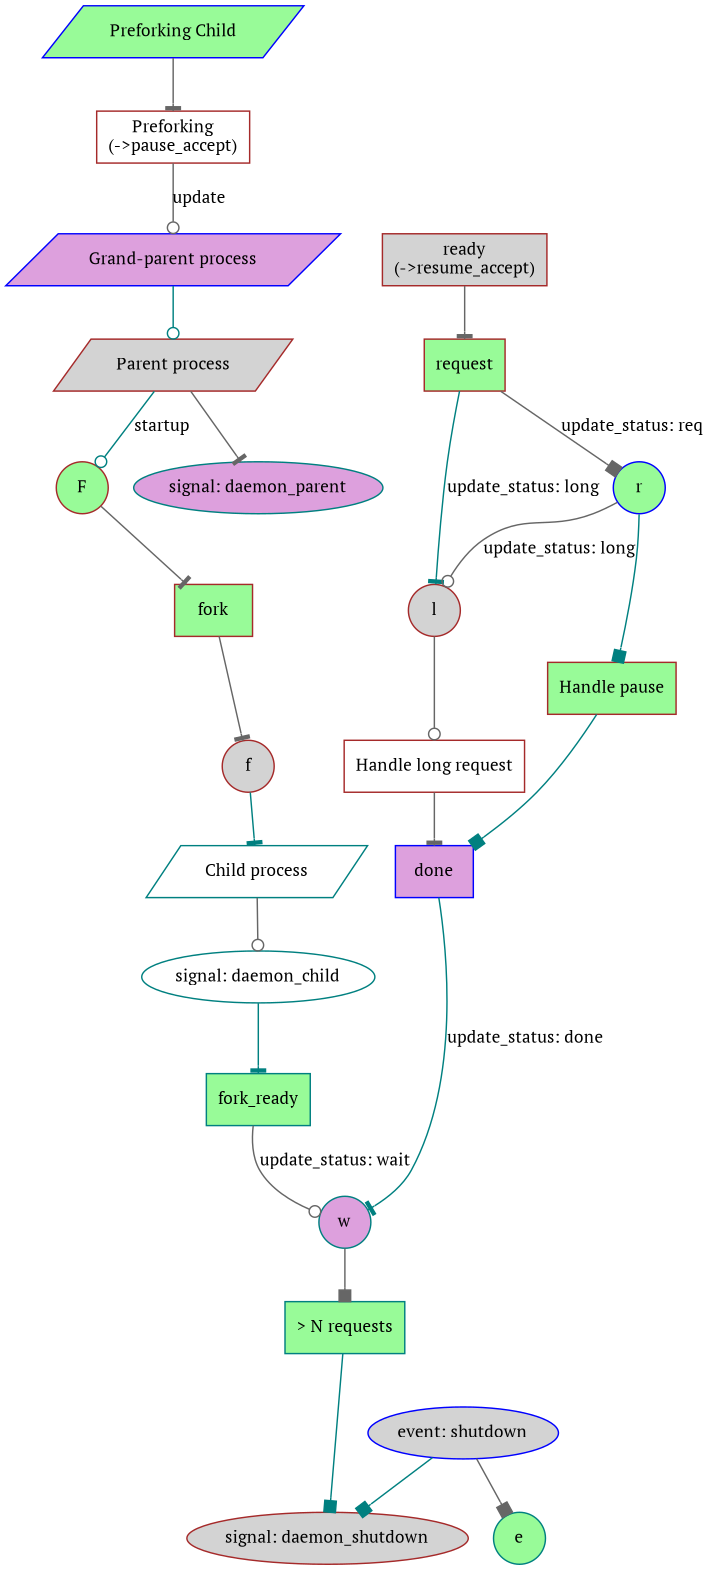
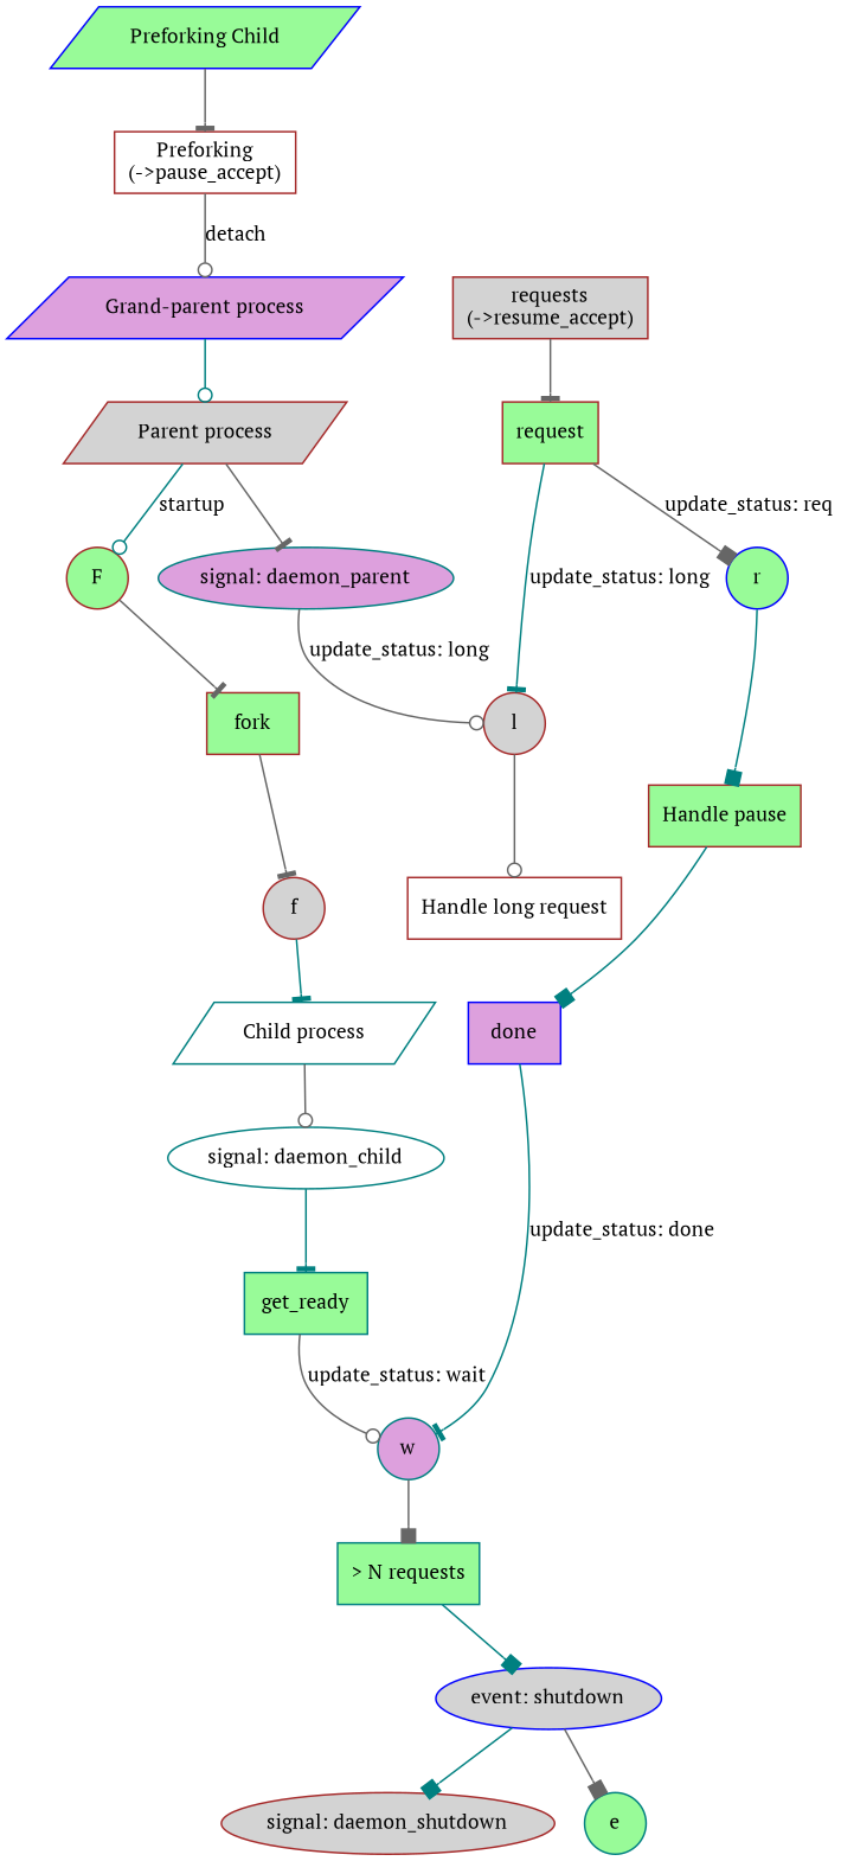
  digraph {
    fontname="PT Serif"
    fontsize=12
    rankdir=TB
    node [color=brown fillcolor=palegreen fontname="PT Serif" fontsize=12 shape=box style=filled sides=4 skew=.4]
    edge [arrowhead=tee color=gray40 decorate=0 fontname="PT Serif" fontsize=12 weight=10]
    n1 [color=teal fillcolor=plum label="signal: daemon_parent" shape=ellipse sides="" skew=""]
    n2 [color=teal fillcolor=white label="signal: daemon_child" shape=ellipse sides="" skew=""]
-   get_ready [color=teal label=fork_ready]
+   get_ready [color=teal]
    n4 [color=teal fillcolor=plum label=w shape=circle]
-   n5 [fillcolor=lightgrey label="ready\n(->resume_accept)"]
+   n5 [fillcolor=lightgrey label="requests\n(->resume_accept)"]
    request
    n7 [fillcolor=lightgrey label="signal: daemon_shutdown" shape=ellipse sides="" skew=""]
    n8 [color=blue fillcolor=lightgrey label="event: shutdown" shape=ellipse sides="" skew=""]
    n9 [color=teal label=e shape=circle]
    n10 [color=blue label="Preforking Child" shape=polygon]
    n11 [fillcolor=white label="Preforking\n(->pause_accept)"]
    n12 [color=blue fillcolor=plum label="Grand-parent process" shape=polygon]
    n13 [fillcolor=lightgrey label="Parent process" shape=polygon]
    n14 [label=F shape=circle]
    fork
    n16 [color=teal fillcolor=white label="Child process" shape=polygon]
    n17 [color=teal label="> N requests"]
    n18 [fillcolor=lightgrey label=f shape=circle]
    n19 [color=blue label=r shape=circle]
    n20 [fillcolor=lightgrey label=l shape=circle]
    n21 [label="Handle pause"]
    n22 [fillcolor=white label="Handle long request"]
    done [color=blue fillcolor=plum]
    n2 -> get_ready [color=teal]
    get_ready -> n4 [arrowhead=odot label="update_status: wait"]
    n4 -> n17 [arrowhead=box]
    n5 -> request
    request -> n19 [arrowhead=box label="update_status: req"]
    request -> n20 [color=teal label="update_status: long"]
    n8 -> n7 [arrowhead=box color=teal]
    n8 -> n9 [arrowhead=box]
    n10 -> n11
-   n11 -> n12 [arrowhead=odot label=update]
+   n11 -> n12 [arrowhead=odot label=detach]
    n12 -> n13 [arrowhead=odot color=teal]
    n13 -> n1
    n13 -> n14 [arrowhead=odot color=teal label=startup]
    n14 -> fork
    fork -> n18
    n16 -> n2 [arrowhead=odot]
-   n17 -> n7 [arrowhead=box color=teal]
+   n17 -> n8 [arrowhead=box color=teal]
    n18 -> n16 [color=teal]
-   n19 -> n20 [arrowhead=odot label="update_status: long"]
+   n1 -> n20 [arrowhead=odot label="update_status: long"]
    n19 -> n21 [arrowhead=box color=teal]
    n20 -> n22 [arrowhead=odot]
    n21 -> done [arrowhead=box color=teal]
-   n22 -> done
    done -> n4 [color=teal label="update_status: done"]
  }
